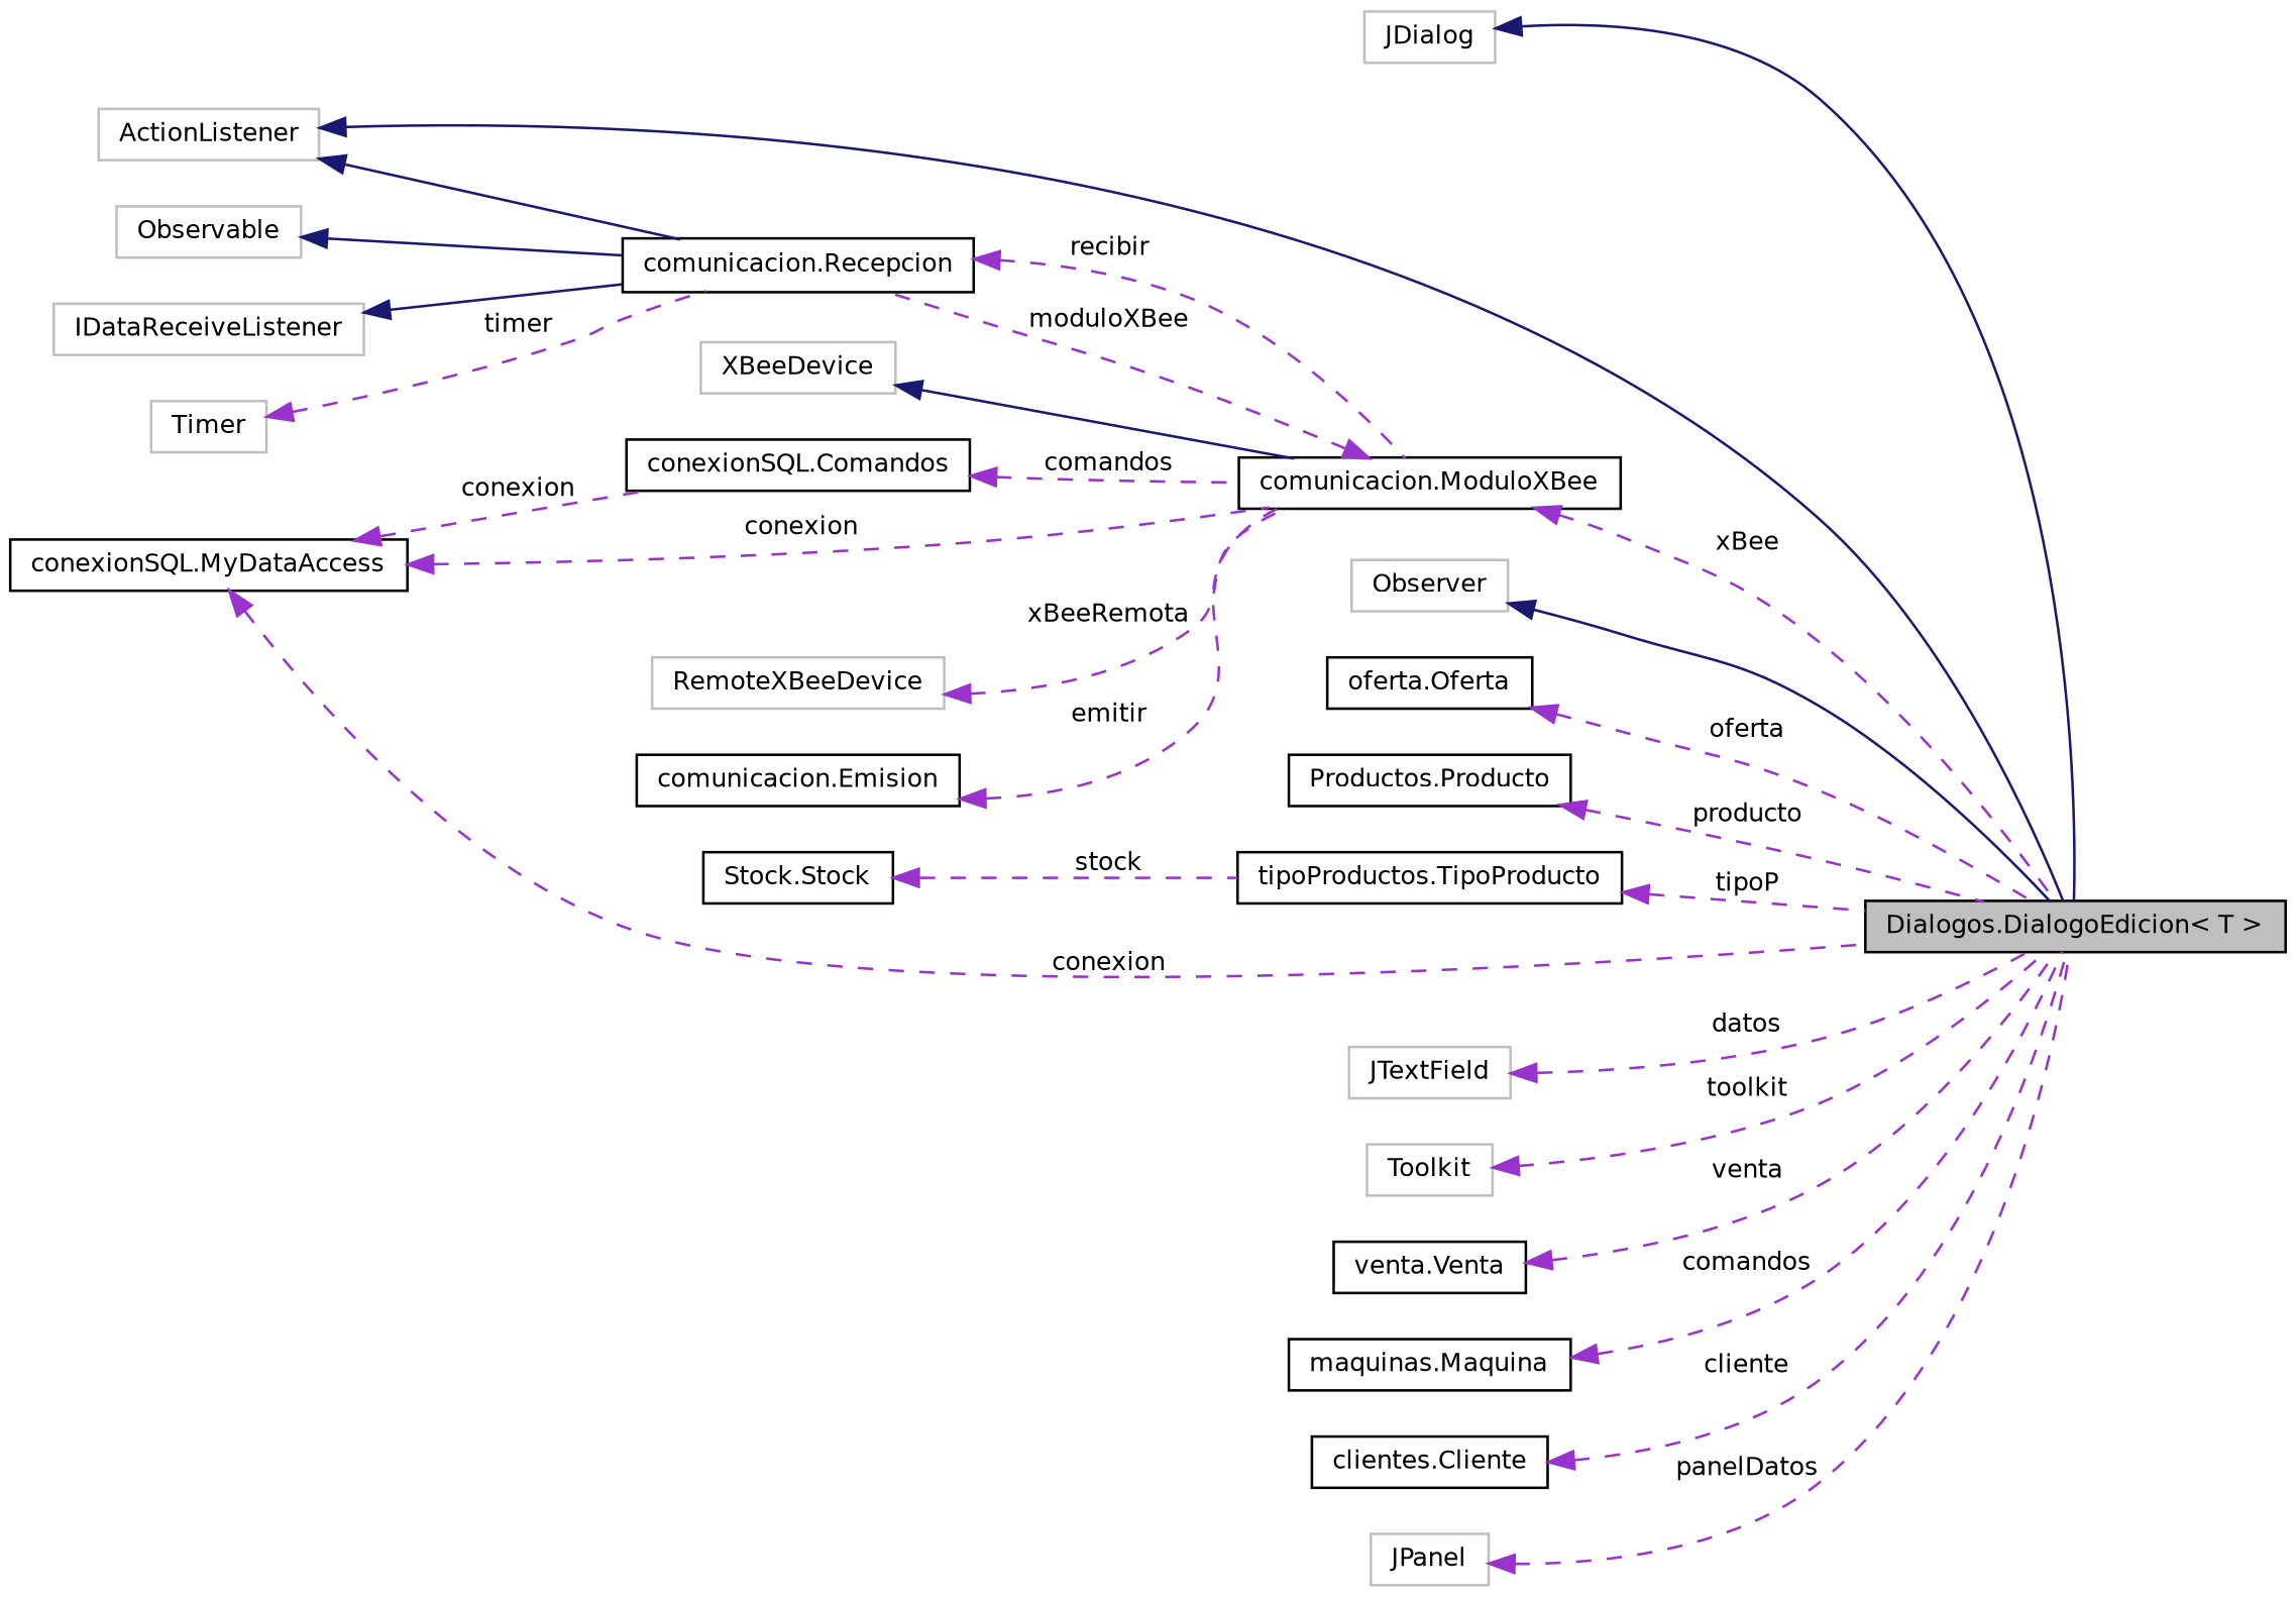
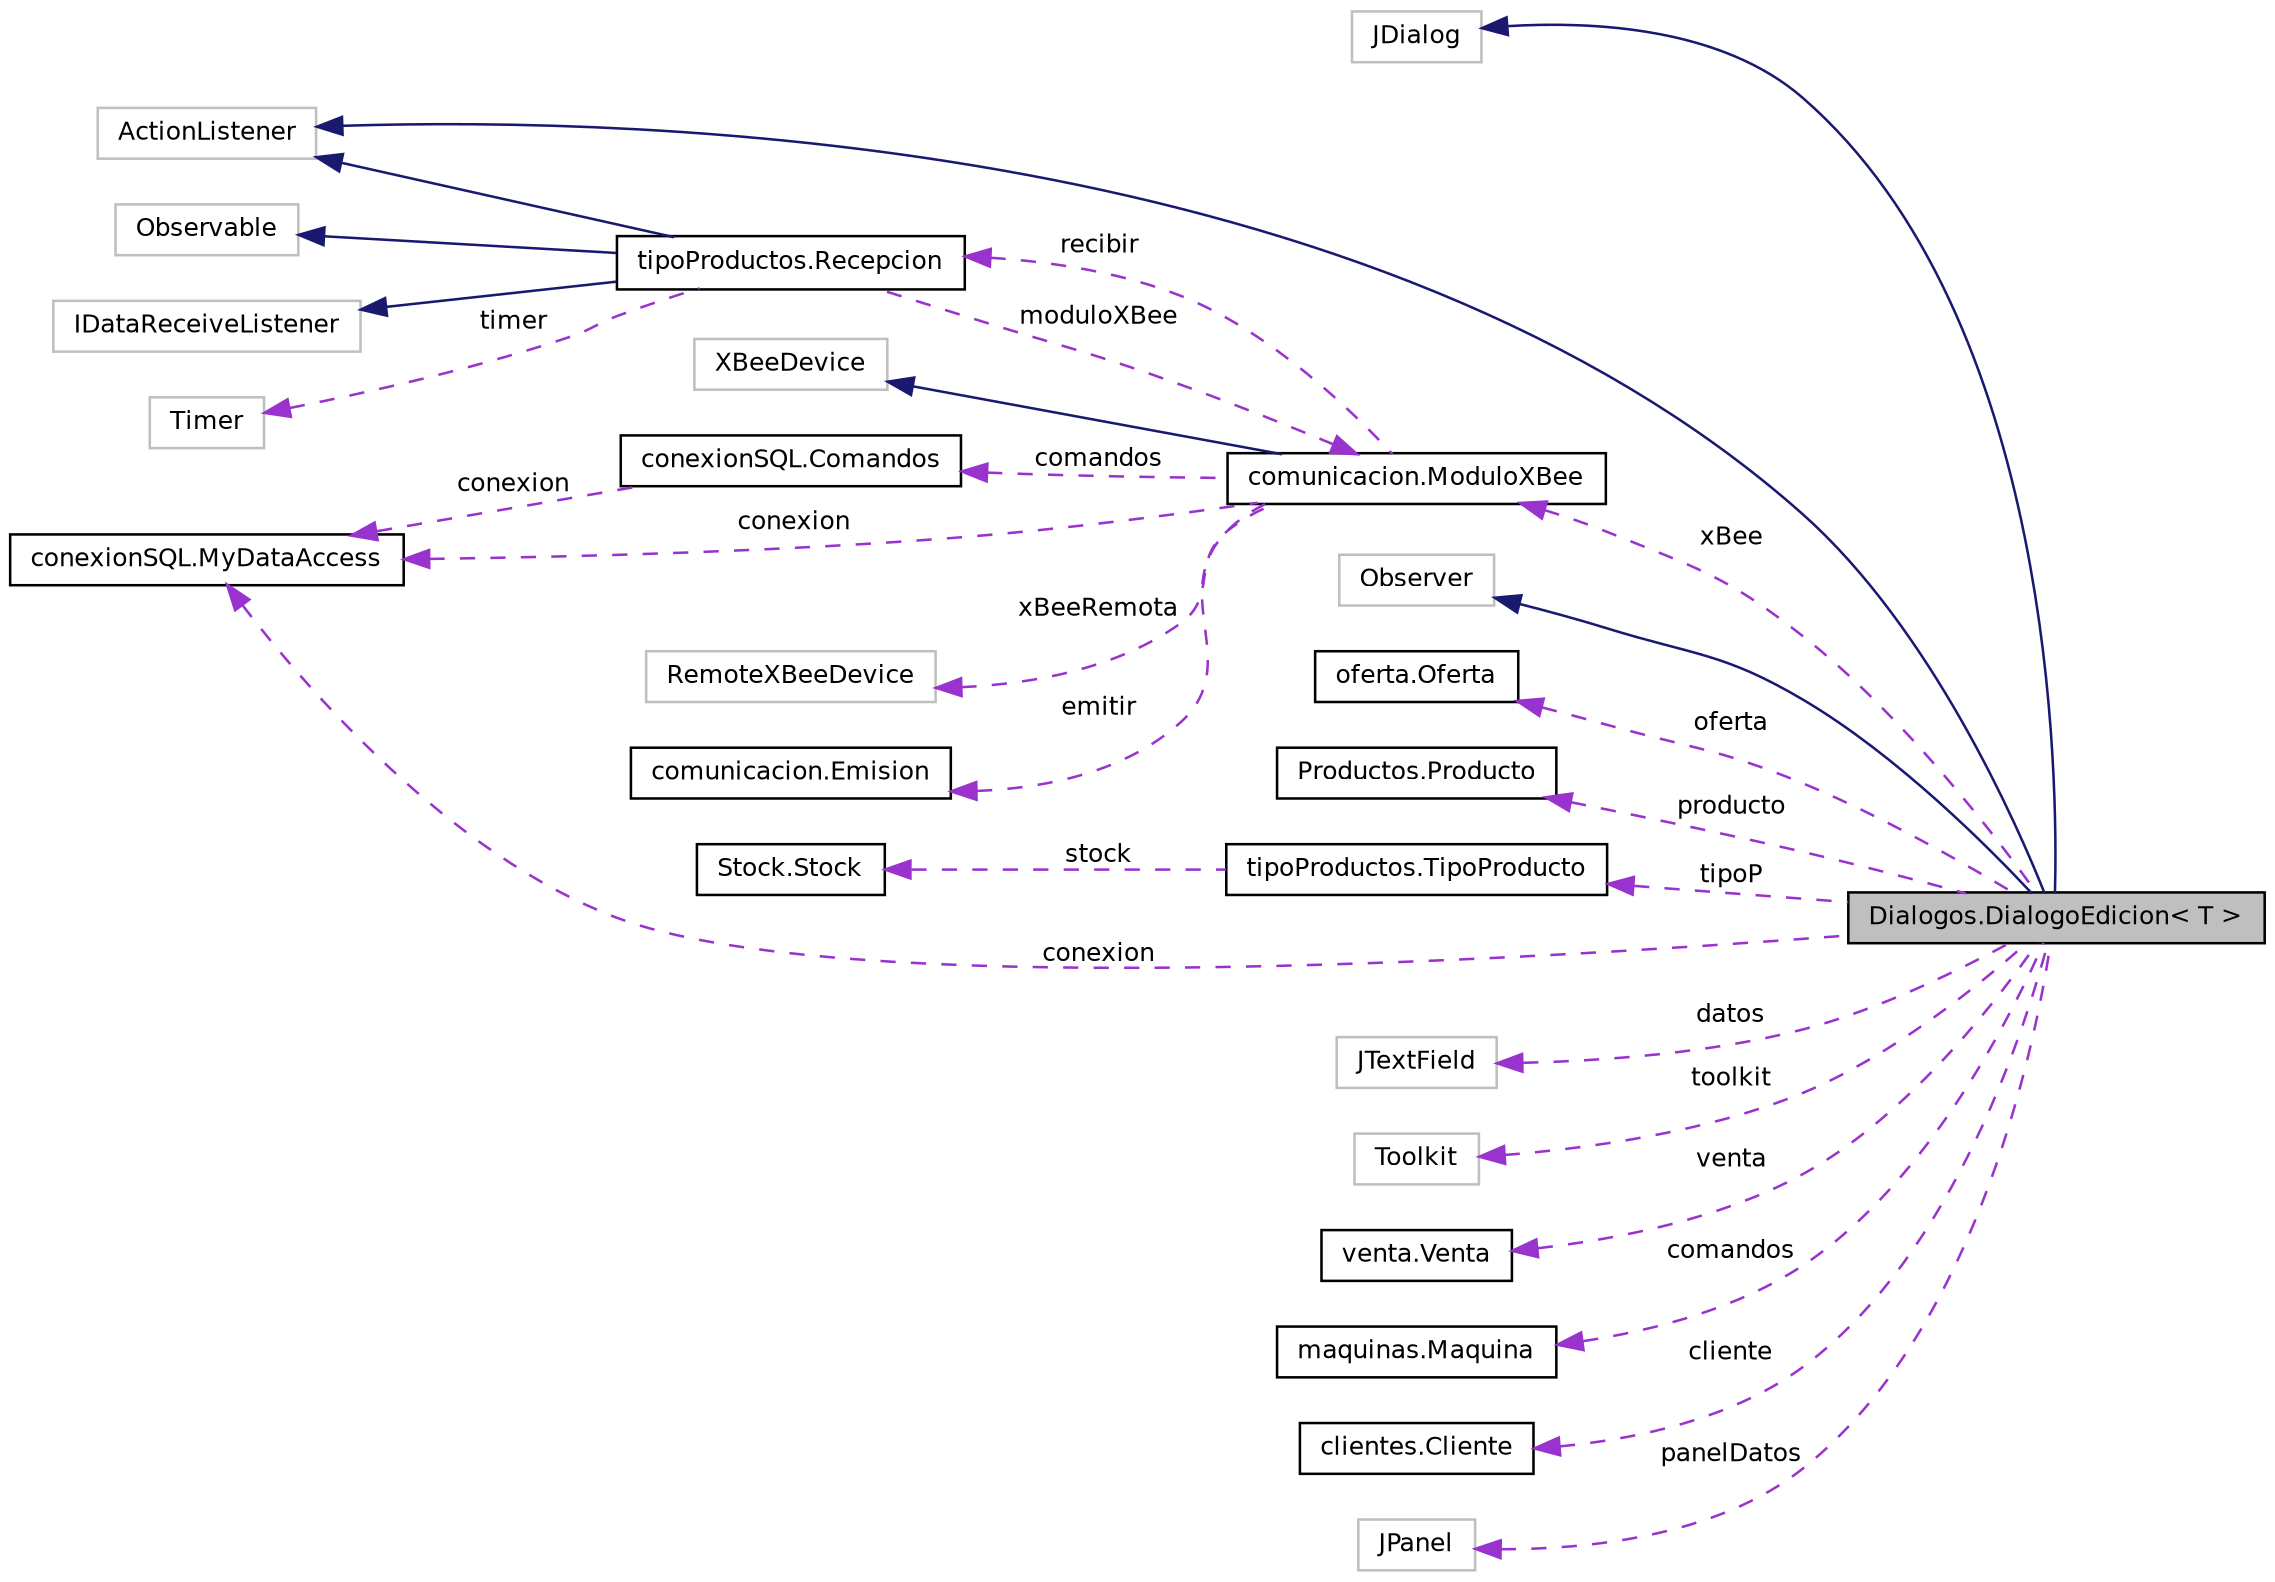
  digraph {
    rankdir=LR
    node [color=black fillcolor=white fontname=Helvetica fontsize=10 shape=record style=filled]
    edge [color=darkorchid3 dir=back fontname=Helvetica fontsize=10 labelfontname=Helvetica labelfontsize=10 style=dashed]
    n1 [fillcolor=grey75 fontcolor=black height=0.2 label="Dialogos.DialogoEdicion\< T \>" width=0.4]
    n2 [color=grey75 height=0.2 label=JDialog width=0.4]
    n3 [color=grey75 height=0.2 label=ActionListener width=0.4]
-   n4 [height=0.2 label="comunicacion.Recepcion" width=0.4]
+   n4 [height=0.2 label="tipoProductos.Recepcion" width=0.4]
    n5 [height=0.2 label="comunicacion.ModuloXBee" width=0.4]
    n6 [color=grey75 height=0.2 label=Observer width=0.4]
    n7 [height=0.2 label="oferta.Oferta" width=0.4]
    n8 [height=0.2 label="Productos.Producto" width=0.4]
    n9 [height=0.2 label="tipoProductos.TipoProducto" width=0.4]
    n10 [color=grey75 height=0.2 label=XBeeDevice width=0.4]
    n11 [height=0.2 label="conexionSQL.Comandos" width=0.4]
    n12 [height=0.2 label="conexionSQL.MyDataAccess" width=0.4]
    n13 [color=grey75 height=0.2 label=RemoteXBeeDevice width=0.4]
    n14 [color=grey75 height=0.2 label=Observable width=0.4]
    n15 [color=grey75 height=0.2 label=IDataReceiveListener width=0.4]
    n16 [color=grey75 height=0.2 label=Timer width=0.4]
    n17 [height=0.2 label="comunicacion.Emision" width=0.4]
    n18 [height=0.2 label="Stock.Stock" width=0.4]
    n19 [color=grey75 height=0.2 label=JTextField width=0.4]
    n20 [color=grey75 height=0.2 label=Toolkit width=0.4]
    n21 [height=0.2 label="venta.Venta" width=0.4]
    n22 [height=0.2 label="maquinas.Maquina" width=0.4]
    n23 [height=0.2 label="clientes.Cliente" width=0.4]
    n24 [color=grey75 height=0.2 label=JPanel width=0.4]
    n2 -> n1 [color=midnightblue style=solid]
    n3 -> n1 [color=midnightblue style=solid]
    n3 -> n4 [color=midnightblue style=solid]
    n4 -> n5 [label=" recibir"]
    n5 -> n1 [label=" xBee"]
    n5 -> n4 [label=" moduloXBee"]
    n6 -> n1 [color=midnightblue style=solid]
    n7 -> n1 [label=" oferta"]
    n8 -> n1 [label=" producto"]
    n9 -> n1 [label=" tipoP"]
    n10 -> n5 [color=midnightblue style=solid]
    n11 -> n5 [label=" comandos"]
    n12 -> n1 [label=" conexion"]
    n12 -> n5 [label=" conexion"]
    n12 -> n11 [label=" conexion"]
    n13 -> n5 [label=" xBeeRemota"]
    n14 -> n4 [color=midnightblue style=solid]
    n15 -> n4 [color=midnightblue style=solid]
    n16 -> n4 [label=" timer"]
    n17 -> n5 [label=" emitir"]
    n18 -> n9 [label=" stock"]
    n19 -> n1 [label=" datos"]
    n20 -> n1 [label=" toolkit"]
    n21 -> n1 [label=" venta"]
    n22 -> n1 [label=" comandos"]
    n23 -> n1 [label=" cliente"]
    n24 -> n1 [label=" panelDatos"]
  }
